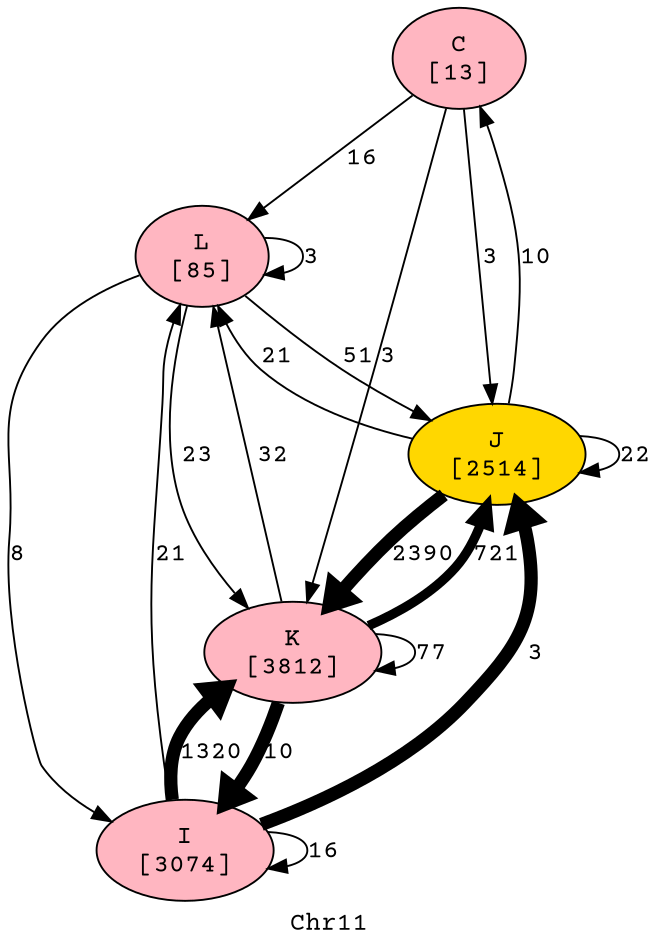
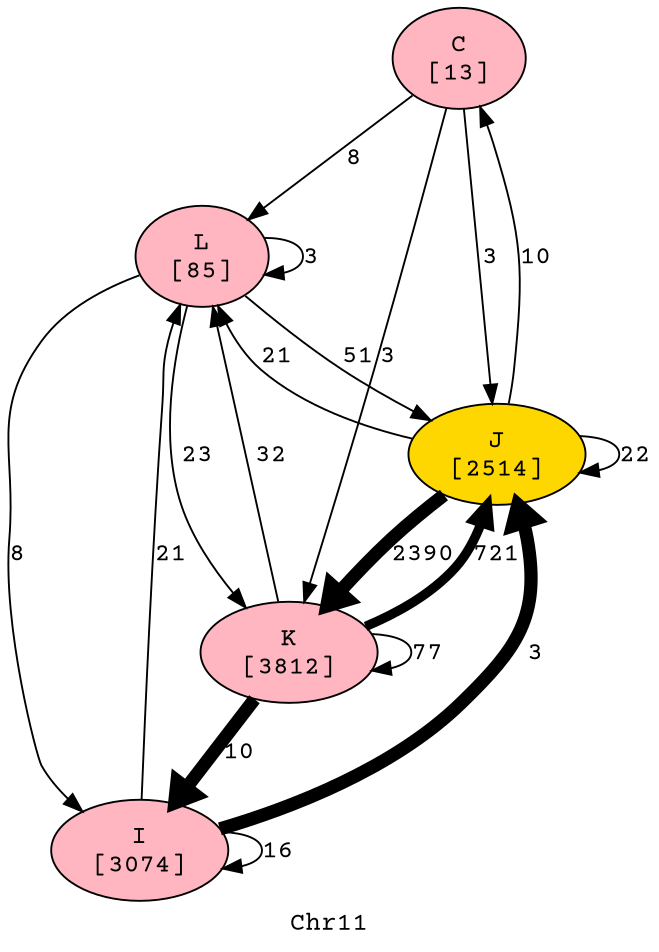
  digraph {
    fontname="Courier Prime"
    label=Chr11
    node [fillcolor=lightpink fontname="Courier Prime" style=filled]
    edge [fontname="Courier Prime" penwidth=1]
    n1 [label="C\n[13]"]
    n2 [label="L\n[85]"]
    n3 [fillcolor=gold label="J\n[2514]"]
    n4 [label="K\n[3812]"]
    n5 [label="I\n[3074]"]
-   n1 -> n2 [label=16]
+   n1 -> n2 [label=8]
    n1 -> n3 [label=3]
    n1 -> n4 [label=3]
    n2 -> n2 [label=3]
    n2 -> n3 [label=51]
    n2 -> n4 [label=23]
    n2 -> n5 [label=8]
    n3 -> n1 [label=10]
    n3 -> n2 [label=21]
    n3 -> n3 [label=22]
    n3 -> n4 [label=2390 penwidth=7]
    n4 -> n2 [label=32]
    n4 -> n3 [label=721 penwidth=5]
    n4 -> n4 [label=77]
    n4 -> n5 [label=10 penwidth=7]
    n5 -> n2 [label=21]
    n5 -> n3 [label=3 penwidth=7]
-   n5 -> n4 [label=1320 penwidth=7]
    n5 -> n5 [label=16]
  }
